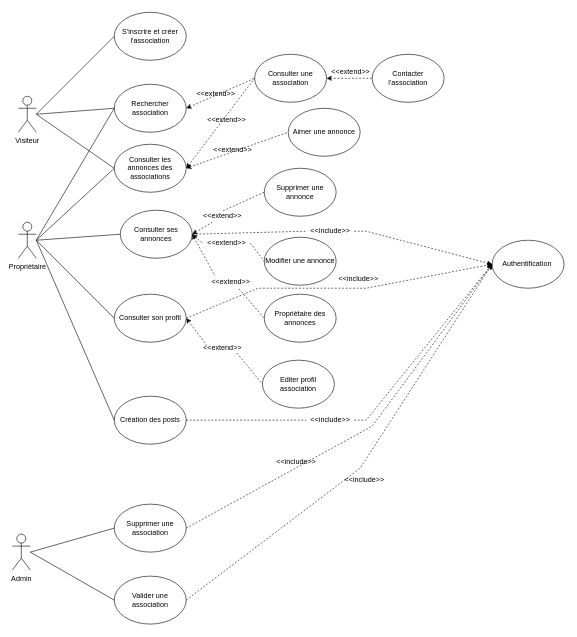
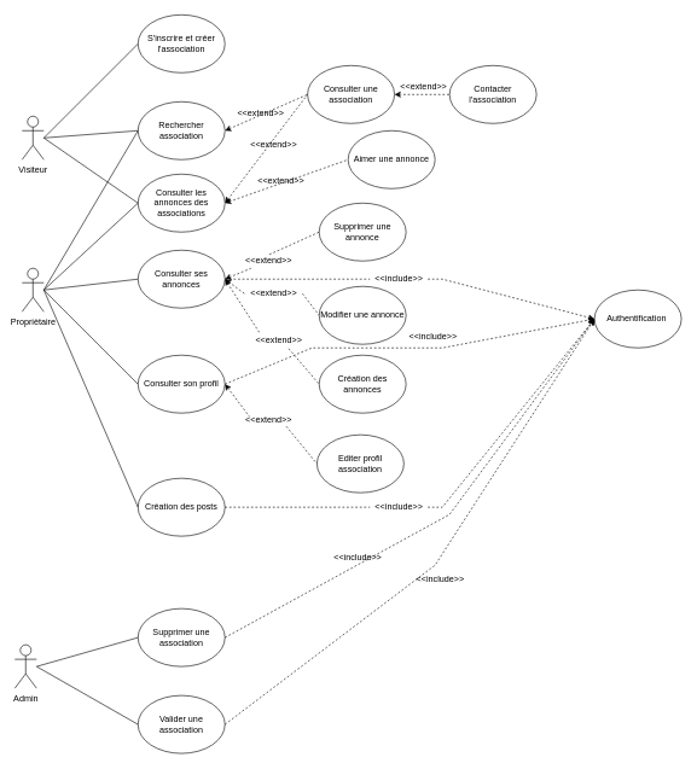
  <mxCell id="0" />
  <mxCell id="1" parent="0" />
  <mxCell id="2" value="Visiteur" style="shape=umlActor;verticalLabelPosition=bottom;verticalAlign=top;html=1;outlineConnect=0;" vertex="1" parent="1"><mxGeometry x="30" y="160" width="30" height="60" as="geometry" /></mxCell>
  <mxCell id="3" value="Propriètaire" style="shape=umlActor;verticalLabelPosition=bottom;verticalAlign=top;html=1;outlineConnect=0;" vertex="1" parent="1"><mxGeometry x="30" y="370" width="30" height="60" as="geometry" /></mxCell>
  <mxCell id="4" value="Admin" style="shape=umlActor;verticalLabelPosition=bottom;verticalAlign=top;html=1;outlineConnect=0;" vertex="1" parent="1"><mxGeometry x="20" y="890" width="30" height="60" as="geometry" /></mxCell>
  <mxCell id="5" value="S'inscrire et créer l'association" style="ellipse;whiteSpace=wrap;html=1;" vertex="1" parent="1"><mxGeometry x="190" y="20" width="120" height="80" as="geometry" /></mxCell>
  <mxCell id="6" value="Consulter les annonces des associations" style="ellipse;whiteSpace=wrap;html=1;" vertex="1" parent="1"><mxGeometry x="190" y="240" width="120" height="80" as="geometry" /></mxCell>
- <mxCell id="7" value="Consulter ses annonces" style="ellipse;whiteSpace=wrap;html=1;" vertex="1" parent="1"><mxGeometry x="200" y="350" width="120" height="80" as="geometry" /></mxCell>
+ <mxCell id="7" value="Consulter ses annonces" style="ellipse;whiteSpace=wrap;html=1;" vertex="1" parent="1"><mxGeometry x="190" y="345" width="120" height="80" as="geometry" /></mxCell>
  <mxCell id="8" value="Consulter son profil" style="ellipse;whiteSpace=wrap;html=1;" vertex="1" parent="1"><mxGeometry x="190" y="490" width="120" height="80" as="geometry" /></mxCell>
  <mxCell id="9" value="Rechercher association" style="ellipse;whiteSpace=wrap;html=1;" vertex="1" parent="1"><mxGeometry x="190" y="140" width="120" height="80" as="geometry" /></mxCell>
  <mxCell id="10" value="" style="endArrow=none;html=1;rounded=0;entryX=0;entryY=0.5;entryDx=0;entryDy=0;" edge="1" parent="1" target="6"><mxGeometry width="50" height="50" relative="1" as="geometry"><mxPoint x="60" y="400" as="sourcePoint" /><mxPoint x="140" y="310" as="targetPoint" /></mxGeometry></mxCell>
  <mxCell id="11" value="" style="endArrow=none;html=1;rounded=0;entryX=0;entryY=0.5;entryDx=0;entryDy=0;" edge="1" parent="1" target="7"><mxGeometry width="50" height="50" relative="1" as="geometry"><mxPoint x="60" y="400" as="sourcePoint" /><mxPoint x="200" y="290" as="targetPoint" /></mxGeometry></mxCell>
  <mxCell id="12" value="" style="endArrow=none;html=1;rounded=0;entryX=0;entryY=0.5;entryDx=0;entryDy=0;" edge="1" parent="1" target="8"><mxGeometry width="50" height="50" relative="1" as="geometry"><mxPoint x="60" y="400" as="sourcePoint" /><mxPoint x="210" y="300" as="targetPoint" /></mxGeometry></mxCell>
  <mxCell id="13" value="" style="endArrow=none;html=1;rounded=0;entryX=0;entryY=0.5;entryDx=0;entryDy=0;" edge="1" parent="1" target="9"><mxGeometry width="50" height="50" relative="1" as="geometry"><mxPoint x="60" y="190" as="sourcePoint" /><mxPoint x="180" y="50" as="targetPoint" /></mxGeometry></mxCell>
  <mxCell id="14" value="" style="endArrow=none;html=1;rounded=0;entryX=0;entryY=0.5;entryDx=0;entryDy=0;" edge="1" parent="1" target="5"><mxGeometry width="50" height="50" relative="1" as="geometry"><mxPoint x="60" y="190" as="sourcePoint" /><mxPoint x="150" y="200" as="targetPoint" /></mxGeometry></mxCell>
  <mxCell id="15" value="" style="endArrow=none;html=1;rounded=0;entryX=0;entryY=0.5;entryDx=0;entryDy=0;" edge="1" parent="1" target="6"><mxGeometry width="50" height="50" relative="1" as="geometry"><mxPoint x="60" y="190" as="sourcePoint" /><mxPoint x="200" y="60" as="targetPoint" /></mxGeometry></mxCell>
  <mxCell id="16" value="&lt;div&gt;Editer profil association&lt;/div&gt;" style="ellipse;whiteSpace=wrap;html=1;" vertex="1" parent="1"><mxGeometry x="437" y="600" width="120" height="80" as="geometry" /></mxCell>
  <mxCell id="17" value="" style="endArrow=none;dashed=1;html=1;rounded=0;entryX=0;entryY=0.5;entryDx=0;entryDy=0;exitX=0.808;exitY=0.917;exitDx=0;exitDy=0;startArrow=none;startFill=1;exitPerimeter=0;" edge="1" parent="1" source="30" target="16"><mxGeometry width="50" height="50" relative="1" as="geometry"><mxPoint x="290" y="430" as="sourcePoint" /><mxPoint x="340" y="380" as="targetPoint" /></mxGeometry></mxCell>
- <mxCell id="18" value="Propriètaire des annonces" style="ellipse;whiteSpace=wrap;html=1;" vertex="1" parent="1"><mxGeometry x="440" y="490" width="120" height="80" as="geometry" /></mxCell>
+ <mxCell id="18" value="Création des annonces" style="ellipse;whiteSpace=wrap;html=1;" vertex="1" parent="1"><mxGeometry x="440" y="490" width="120" height="80" as="geometry" /></mxCell>
  <mxCell id="19" value="" style="endArrow=none;dashed=1;html=1;rounded=0;entryX=0;entryY=0.5;entryDx=0;entryDy=0;exitX=0.675;exitY=1.05;exitDx=0;exitDy=0;startArrow=none;startFill=1;exitPerimeter=0;" edge="1" parent="1" source="28" target="18"><mxGeometry width="50" height="50" relative="1" as="geometry"><mxPoint x="304" y="430" as="sourcePoint" /><mxPoint x="344" y="380" as="targetPoint" /></mxGeometry></mxCell>
  <mxCell id="20" value="Modifier une annonce" style="ellipse;whiteSpace=wrap;html=1;" vertex="1" parent="1"><mxGeometry x="440" y="395" width="120" height="80" as="geometry" /></mxCell>
  <mxCell id="21" value="" style="endArrow=none;dashed=1;html=1;rounded=0;entryX=0;entryY=0.5;entryDx=0;entryDy=0;exitX=1;exitY=0.5;exitDx=0;exitDy=0;startArrow=none;startFill=1;" edge="1" parent="1" target="20" source="26"><mxGeometry width="50" height="50" relative="1" as="geometry"><mxPoint x="310" y="350" as="sourcePoint" /><mxPoint x="344" y="295" as="targetPoint" /></mxGeometry></mxCell>
  <mxCell id="22" value="Supprimer une annonce" style="ellipse;whiteSpace=wrap;html=1;" vertex="1" parent="1"><mxGeometry x="440" y="280" width="120" height="80" as="geometry" /></mxCell>
  <mxCell id="23" value="" style="endArrow=none;dashed=1;html=1;rounded=0;entryX=0;entryY=0.5;entryDx=0;entryDy=0;exitX=0.517;exitY=0.05;exitDx=0;exitDy=0;startArrow=none;startFill=1;exitPerimeter=0;" edge="1" parent="1" target="22" source="24"><mxGeometry width="50" height="50" relative="1" as="geometry"><mxPoint x="320" y="305" as="sourcePoint" /><mxPoint x="354" y="250" as="targetPoint" /></mxGeometry></mxCell>
  <mxCell id="24" value="&amp;lt;&amp;lt;extend&amp;gt;&amp;gt;" style="text;html=1;align=center;verticalAlign=middle;resizable=0;points=[];autosize=1;strokeColor=none;fillColor=none;" vertex="1" parent="1"><mxGeometry x="330" y="350" width="80" height="20" as="geometry" /></mxCell>
  <mxCell id="25" value="" style="endArrow=none;dashed=1;html=1;rounded=0;exitX=1;exitY=0.5;exitDx=0;exitDy=0;startArrow=classic;startFill=1;" edge="1" parent="1" source="7" target="24"><mxGeometry width="50" height="50" relative="1" as="geometry"><mxPoint x="310" y="385" as="sourcePoint" /><mxPoint x="410" y="270" as="targetPoint" /></mxGeometry></mxCell>
  <mxCell id="26" value="&amp;lt;&amp;lt;extend&amp;gt;&amp;gt;" style="text;html=1;align=center;verticalAlign=middle;resizable=0;points=[];autosize=1;strokeColor=none;fillColor=none;" vertex="1" parent="1"><mxGeometry x="337" y="395" width="80" height="20" as="geometry" /></mxCell>
  <mxCell id="27" value="" style="endArrow=none;dashed=1;html=1;rounded=0;entryX=0;entryY=0.5;entryDx=0;entryDy=0;exitX=1;exitY=0.5;exitDx=0;exitDy=0;startArrow=classic;startFill=1;" edge="1" parent="1" source="7" target="26"><mxGeometry width="50" height="50" relative="1" as="geometry"><mxPoint x="310" y="385" as="sourcePoint" /><mxPoint x="410" y="370" as="targetPoint" /></mxGeometry></mxCell>
  <mxCell id="28" value="&amp;lt;&amp;lt;extend&amp;gt;&amp;gt;" style="text;html=1;align=center;verticalAlign=middle;resizable=0;points=[];autosize=1;strokeColor=none;fillColor=none;" vertex="1" parent="1"><mxGeometry x="344" y="460" width="80" height="20" as="geometry" /></mxCell>
  <mxCell id="29" value="" style="endArrow=none;dashed=1;html=1;rounded=0;entryX=0.175;entryY=-0.017;entryDx=0;entryDy=0;exitX=1;exitY=0.5;exitDx=0;exitDy=0;startArrow=classic;startFill=1;entryPerimeter=0;" edge="1" parent="1" source="7" target="28"><mxGeometry width="50" height="50" relative="1" as="geometry"><mxPoint x="310" y="385" as="sourcePoint" /><mxPoint x="440" y="465" as="targetPoint" /></mxGeometry></mxCell>
  <mxCell id="30" value="&amp;lt;&amp;lt;extend&amp;gt;&amp;gt;" style="text;html=1;align=center;verticalAlign=middle;resizable=0;points=[];autosize=1;strokeColor=none;fillColor=none;" vertex="1" parent="1"><mxGeometry x="330" y="570" width="80" height="20" as="geometry" /></mxCell>
  <mxCell id="31" value="" style="endArrow=none;dashed=1;html=1;rounded=0;entryX=0.175;entryY=0.25;entryDx=0;entryDy=0;exitX=1;exitY=0.5;exitDx=0;exitDy=0;startArrow=classic;startFill=1;entryPerimeter=0;" edge="1" parent="1" source="8" target="30"><mxGeometry width="50" height="50" relative="1" as="geometry"><mxPoint x="310" y="530" as="sourcePoint" /><mxPoint x="410" y="580" as="targetPoint" /></mxGeometry></mxCell>
  <mxCell id="32" value="&lt;div&gt;Consulter une association&lt;/div&gt;" style="ellipse;whiteSpace=wrap;html=1;" vertex="1" parent="1"><mxGeometry x="424" y="90" width="120" height="80" as="geometry" /></mxCell>
  <mxCell id="33" value="" style="endArrow=none;dashed=1;html=1;rounded=0;exitX=1;exitY=0.5;exitDx=0;exitDy=0;startArrow=classic;startFill=1;entryX=0;entryY=0.5;entryDx=0;entryDy=0;" edge="1" parent="1" target="32" source="9"><mxGeometry width="50" height="50" relative="1" as="geometry"><mxPoint x="310" y="-20" as="sourcePoint" /><mxPoint x="369.36" y="147" as="targetPoint" /></mxGeometry></mxCell>
  <mxCell id="34" value="&lt;div&gt;Contacter l'association&lt;/div&gt;" style="ellipse;whiteSpace=wrap;html=1;" vertex="1" parent="1"><mxGeometry x="620" y="90" width="120" height="80" as="geometry" /></mxCell>
  <mxCell id="35" value="" style="endArrow=none;dashed=1;html=1;rounded=0;entryX=0;entryY=0.5;entryDx=0;entryDy=0;exitX=1;exitY=0.5;exitDx=0;exitDy=0;startArrow=classic;startFill=1;" edge="1" parent="1" target="34" source="32"><mxGeometry width="50" height="50" relative="1" as="geometry"><mxPoint x="400" y="100" as="sourcePoint" /><mxPoint x="584" y="35" as="targetPoint" /></mxGeometry></mxCell>
  <mxCell id="36" value="&amp;lt;&amp;lt;extend&amp;gt;&amp;gt;" style="text;html=1;align=center;verticalAlign=middle;resizable=0;points=[];autosize=1;strokeColor=none;fillColor=none;" vertex="1" parent="1"><mxGeometry x="319" y="146" width="80" height="20" as="geometry" /></mxCell>
  <mxCell id="37" value="&amp;lt;&amp;lt;extend&amp;gt;&amp;gt;" style="text;html=1;align=center;verticalAlign=middle;resizable=0;points=[];autosize=1;strokeColor=none;fillColor=none;" vertex="1" parent="1"><mxGeometry x="544" y="110" width="80" height="20" as="geometry" /></mxCell>
  <mxCell id="38" value="" style="endArrow=none;html=1;rounded=0;entryX=0;entryY=0.5;entryDx=0;entryDy=0;" edge="1" parent="1" target="9"><mxGeometry width="50" height="50" relative="1" as="geometry"><mxPoint x="60" y="400" as="sourcePoint" /><mxPoint x="200" y="290" as="targetPoint" /></mxGeometry></mxCell>
  <mxCell id="39" value="" style="endArrow=none;dashed=1;html=1;rounded=0;exitX=1;exitY=0.5;exitDx=0;exitDy=0;startArrow=classic;startFill=1;entryX=0;entryY=0.5;entryDx=0;entryDy=0;" edge="1" parent="1" source="6" target="32"><mxGeometry width="50" height="50" relative="1" as="geometry"><mxPoint x="320" y="190" as="sourcePoint" /><mxPoint x="434" y="140" as="targetPoint" /></mxGeometry></mxCell>
  <mxCell id="40" value="&amp;lt;&amp;lt;extend&amp;gt;&amp;gt;" style="text;html=1;align=center;verticalAlign=middle;resizable=0;points=[];autosize=1;strokeColor=none;fillColor=none;" vertex="1" parent="1"><mxGeometry x="337" y="190" width="80" height="20" as="geometry" /></mxCell>
  <mxCell id="41" value="&lt;div&gt;Aimer une annonce&lt;/div&gt;" style="ellipse;whiteSpace=wrap;html=1;" vertex="1" parent="1"><mxGeometry x="480" y="180" width="120" height="80" as="geometry" /></mxCell>
  <mxCell id="42" value="" style="endArrow=none;dashed=1;html=1;rounded=0;entryX=0;entryY=0.5;entryDx=0;entryDy=0;exitX=1;exitY=0.5;exitDx=0;exitDy=0;startArrow=classic;startFill=1;" edge="1" parent="1" target="41" source="6"><mxGeometry width="50" height="50" relative="1" as="geometry"><mxPoint x="544" y="220" as="sourcePoint" /><mxPoint x="584" y="125" as="targetPoint" /></mxGeometry></mxCell>
  <mxCell id="43" value="&amp;lt;&amp;lt;extend&amp;gt;&amp;gt;" style="text;html=1;align=center;verticalAlign=middle;resizable=0;points=[];autosize=1;strokeColor=none;fillColor=none;" vertex="1" parent="1"><mxGeometry x="347" y="240" width="80" height="20" as="geometry" /></mxCell>
  <mxCell id="44" value="Création des posts" style="ellipse;whiteSpace=wrap;html=1;" vertex="1" parent="1"><mxGeometry x="190" y="660" width="120" height="80" as="geometry" /></mxCell>
  <mxCell id="45" value="" style="endArrow=none;html=1;rounded=0;entryX=0;entryY=0.5;entryDx=0;entryDy=0;" edge="1" parent="1" target="44"><mxGeometry width="50" height="50" relative="1" as="geometry"><mxPoint x="60" y="400" as="sourcePoint" /><mxPoint x="190" y="630" as="targetPoint" /></mxGeometry></mxCell>
  <mxCell id="46" value="Authentification&amp;nbsp;" style="ellipse;whiteSpace=wrap;html=1;" vertex="1" parent="1"><mxGeometry x="820" y="400" width="120" height="80" as="geometry" /></mxCell>
  <mxCell id="47" value="" style="endArrow=classic;dashed=1;html=1;rounded=0;entryX=0;entryY=0.5;entryDx=0;entryDy=0;exitX=1;exitY=0.5;exitDx=0;exitDy=0;endFill=1;startArrow=none;" edge="1" parent="1" source="53" target="46"><mxGeometry width="50" height="50" relative="1" as="geometry"><mxPoint x="640" y="350" as="sourcePoint" /><mxPoint x="690" y="300" as="targetPoint" /><Array as="points"><mxPoint x="610" y="385" /></Array></mxGeometry></mxCell>
  <mxCell id="48" value="" style="endArrow=classic;dashed=1;html=1;rounded=0;entryX=0;entryY=0.5;entryDx=0;entryDy=0;exitX=1;exitY=0.5;exitDx=0;exitDy=0;endFill=1;" edge="1" parent="1" source="8" target="46"><mxGeometry width="50" height="50" relative="1" as="geometry"><mxPoint x="320" y="395" as="sourcePoint" /><mxPoint x="780" y="460" as="targetPoint" /><Array as="points"><mxPoint x="430" y="480" /><mxPoint x="610" y="480" /></Array></mxGeometry></mxCell>
  <mxCell id="49" value="&amp;lt;&amp;lt;include&amp;gt;&amp;gt;" style="text;html=1;align=center;verticalAlign=middle;resizable=0;points=[];autosize=1;strokeColor=none;fillColor=none;" vertex="1" parent="1"><mxGeometry x="557" y="455" width="80" height="20" as="geometry" /></mxCell>
  <mxCell id="50" value="" style="endArrow=classic;dashed=1;html=1;rounded=0;entryX=0;entryY=0.5;entryDx=0;entryDy=0;exitX=1;exitY=0.5;exitDx=0;exitDy=0;endFill=1;startArrow=none;" edge="1" parent="1" source="51" target="46"><mxGeometry width="50" height="50" relative="1" as="geometry"><mxPoint x="360" y="700" as="sourcePoint" /><mxPoint x="820" y="765" as="targetPoint" /><Array as="points"><mxPoint x="610" y="700" /></Array></mxGeometry></mxCell>
  <mxCell id="51" value="&amp;lt;&amp;lt;include&amp;gt;&amp;gt;" style="text;html=1;align=center;verticalAlign=middle;resizable=0;points=[];autosize=1;strokeColor=none;fillColor=none;" vertex="1" parent="1"><mxGeometry x="510" y="690" width="80" height="20" as="geometry" /></mxCell>
  <mxCell id="52" value="" style="endArrow=none;dashed=1;html=1;rounded=0;entryX=0;entryY=0.5;entryDx=0;entryDy=0;exitX=1;exitY=0.5;exitDx=0;exitDy=0;endFill=1;" edge="1" parent="1" source="44" target="51"><mxGeometry width="50" height="50" relative="1" as="geometry"><mxPoint x="310" y="700" as="sourcePoint" /><mxPoint x="770" y="450" as="targetPoint" /><Array as="points" /></mxGeometry></mxCell>
  <mxCell id="53" value="&amp;lt;&amp;lt;include&amp;gt;&amp;gt;" style="text;html=1;align=center;verticalAlign=middle;resizable=0;points=[];autosize=1;strokeColor=none;fillColor=none;" vertex="1" parent="1"><mxGeometry x="510" y="375" width="80" height="20" as="geometry" /></mxCell>
  <mxCell id="54" value="" style="endArrow=none;dashed=1;html=1;rounded=0;entryX=0;entryY=0.5;entryDx=0;entryDy=0;exitX=1;exitY=0.5;exitDx=0;exitDy=0;endFill=1;" edge="1" parent="1" source="7" target="53"><mxGeometry width="50" height="50" relative="1" as="geometry"><mxPoint x="310" y="385" as="sourcePoint" /><mxPoint x="770" y="450" as="targetPoint" /><Array as="points" /></mxGeometry></mxCell>
  <mxCell id="55" value="Supprimer une association" style="ellipse;whiteSpace=wrap;html=1;" vertex="1" parent="1"><mxGeometry x="190" y="840" width="120" height="80" as="geometry" /></mxCell>
  <mxCell id="56" value="Valider une association" style="ellipse;whiteSpace=wrap;html=1;" vertex="1" parent="1"><mxGeometry x="190" y="960" width="120" height="80" as="geometry" /></mxCell>
  <mxCell id="57" value="" style="endArrow=none;html=1;rounded=0;entryX=0;entryY=0.5;entryDx=0;entryDy=0;" edge="1" parent="1" target="55"><mxGeometry width="50" height="50" relative="1" as="geometry"><mxPoint x="50" y="920" as="sourcePoint" /><mxPoint x="200" y="970" as="targetPoint" /></mxGeometry></mxCell>
  <mxCell id="58" value="" style="endArrow=none;html=1;rounded=0;entryX=0;entryY=0.5;entryDx=0;entryDy=0;" edge="1" parent="1" target="56"><mxGeometry width="50" height="50" relative="1" as="geometry"><mxPoint x="50" y="920" as="sourcePoint" /><mxPoint x="200" y="890" as="targetPoint" /></mxGeometry></mxCell>
  <mxCell id="59" value="" style="endArrow=classic;dashed=1;html=1;rounded=0;entryX=0;entryY=0.5;entryDx=0;entryDy=0;exitX=1;exitY=0.5;exitDx=0;exitDy=0;endFill=1;startArrow=none;" edge="1" parent="1" source="55" target="46"><mxGeometry width="50" height="50" relative="1" as="geometry"><mxPoint x="600" y="710" as="sourcePoint" /><mxPoint x="780" y="460" as="targetPoint" /><Array as="points"><mxPoint x="620" y="710" /></Array></mxGeometry></mxCell>
  <mxCell id="60" value="" style="endArrow=classic;dashed=1;html=1;rounded=0;exitX=1;exitY=0.5;exitDx=0;exitDy=0;endFill=1;startArrow=none;entryX=0;entryY=0.5;entryDx=0;entryDy=0;" edge="1" parent="1" source="56" target="46"><mxGeometry width="50" height="50" relative="1" as="geometry"><mxPoint x="320" y="890" as="sourcePoint" /><mxPoint x="860" y="530" as="targetPoint" /><Array as="points"><mxPoint x="600" y="780" /></Array></mxGeometry></mxCell>
  <mxCell id="61" value="&amp;lt;&amp;lt;include&amp;gt;&amp;gt;" style="text;html=1;align=center;verticalAlign=middle;resizable=0;points=[];autosize=1;strokeColor=none;fillColor=none;" vertex="1" parent="1"><mxGeometry x="453" y="760" width="80" height="20" as="geometry" /></mxCell>
  <mxCell id="62" value="&amp;lt;&amp;lt;include&amp;gt;&amp;gt;" style="text;html=1;align=center;verticalAlign=middle;resizable=0;points=[];autosize=1;strokeColor=none;fillColor=none;" vertex="1" parent="1"><mxGeometry x="567" y="790" width="80" height="20" as="geometry" /></mxCell>
